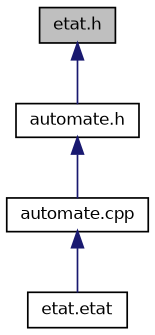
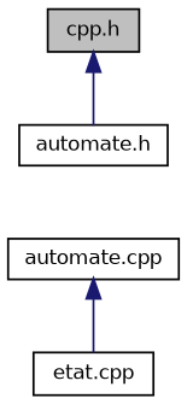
  digraph {
    node [color=black fillcolor=white fontname=Helvetica fontsize=10 shape=record style=filled]
    edge [color=midnightblue dir=back fontname=Helvetica fontsize=10 labelfontname=Helvetica labelfontsize=10 style=solid]
-   n1 [fillcolor=grey75 fontcolor=black height=0.2 label="etat.h" width=0.4]
+   n1 [fillcolor=grey75 fontcolor=black height=0.2 label="cpp.h" width=0.4]
    n2 [height=0.2 label="automate.h" width=0.4]
    n3 [height=0.2 label="automate.cpp" width=0.4]
-   n4 [height=0.2 label="etat.etat" width=0.4]
+   n4 [height=0.2 label="etat.cpp" width=0.4]
    n1 -> n2
-   n2 -> n3
    n3 -> n4
  }
